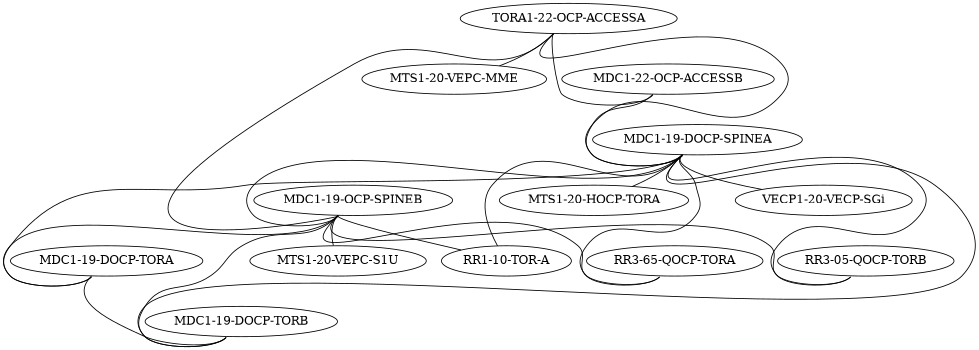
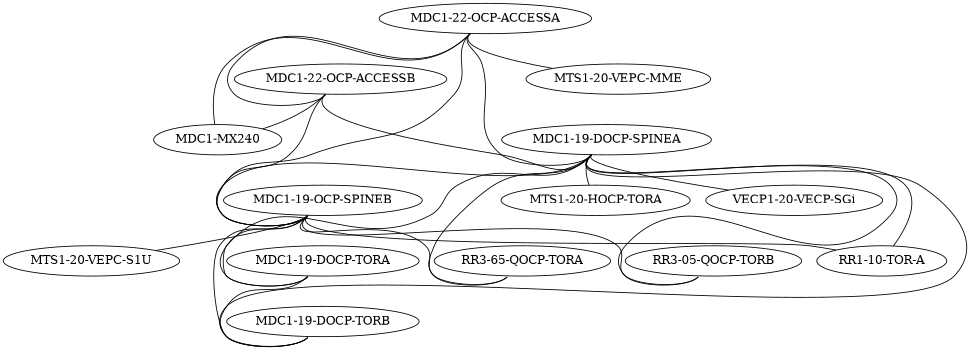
  graph {
    hostidtype=hostname
    version="1:0"
    edge [headport=swp49 tailport=swp1]
-   "MDC1-22-OCP-ACCESSA" [label="TORA1-22-OCP-ACCESSA"]
+   "MDC1-22-OCP-ACCESSA"
    "MDC1-22-OCP-ACCESSB"
    "MTS1-20-VEPC-MME"
+   "MDC1-MX240"
    n5 [label="MDC1-19-DOCP-SPINEA"]
    "MDC1-19-OCP-SPINEB"
    "MTS1-20-HOCP-TORA"
    n8 [label="VECP1-20-VECP-SGi"]
    "RR1-10-TOR-A"
    n10 [label="RR3-65-QOCP-TORA"]
    "RR3-05-QOCP-TORB"
    "MDC1-19-DOCP-TORA"
    "MDC1-19-DOCP-TORB"
    "MTS1-20-VEPC-S1U"
    "MDC1-22-OCP-ACCESSA" -- "MDC1-22-OCP-ACCESSB" [headport=swp1]
    "MDC1-22-OCP-ACCESSA" -- "MTS1-20-VEPC-MME" [headport="Gi1/0/25" tailport=swp43]
+   "MDC1-22-OCP-ACCESSA" -- "MDC1-MX240" [headport="xe-2/2/0" tailport=swp48]
    "MDC1-22-OCP-ACCESSA" -- n5 [headport=swp31 tailport=swp49]
    "MDC1-22-OCP-ACCESSA" -- "MDC1-19-OCP-SPINEB" [headport=swp31 tailport=swp50]
+   "MDC1-22-OCP-ACCESSB" -- "MDC1-MX240" [headport="xe-2/3/0" tailport=swp48]
    "MDC1-22-OCP-ACCESSB" -- n5 [headport=swp32 tailport=swp49]
+   "MDC1-22-OCP-ACCESSB" -- "MDC1-19-OCP-SPINEB" [headport=swp32 tailport=swp50]
    n5 -- "MDC1-19-OCP-SPINEB" [headport=swp1]
    n5 -- "MTS1-20-HOCP-TORA" [headport=eth54 tailport=swp23]
    n5 -- n8 [headport="et1/2/5" tailport=swp25]
    n5 -- "RR1-10-TOR-A" [headport="et51/1" tailport=swp26]
    n5 -- n10 [tailport=swp27]
    n5 -- "RR3-05-QOCP-TORB" [tailport=swp28]
    n5 -- "MDC1-19-DOCP-TORA" [tailport=swp29]
    n5 -- "MDC1-19-DOCP-TORB" [tailport=swp30]
    "MDC1-19-OCP-SPINEB" -- "RR1-10-TOR-A" [headport="et51/1" tailport=swp26]
    "MDC1-19-OCP-SPINEB" -- n10 [headport=swp50 tailport=swp27]
    "MDC1-19-OCP-SPINEB" -- "RR3-05-QOCP-TORB" [headport=swp50 tailport=swp28]
    "MDC1-19-OCP-SPINEB" -- "MDC1-19-DOCP-TORA" [headport=swp50 tailport=swp29]
    "MDC1-19-OCP-SPINEB" -- "MDC1-19-DOCP-TORB" [headport=swp50 tailport=swp30]
    "MDC1-19-OCP-SPINEB" -- "MTS1-20-VEPC-S1U" [headport="Et1/2/5" tailport=swp25]
    "MDC1-19-DOCP-TORA" -- "MDC1-19-DOCP-TORB" [headport=swp47 tailport=swp47]
  }
